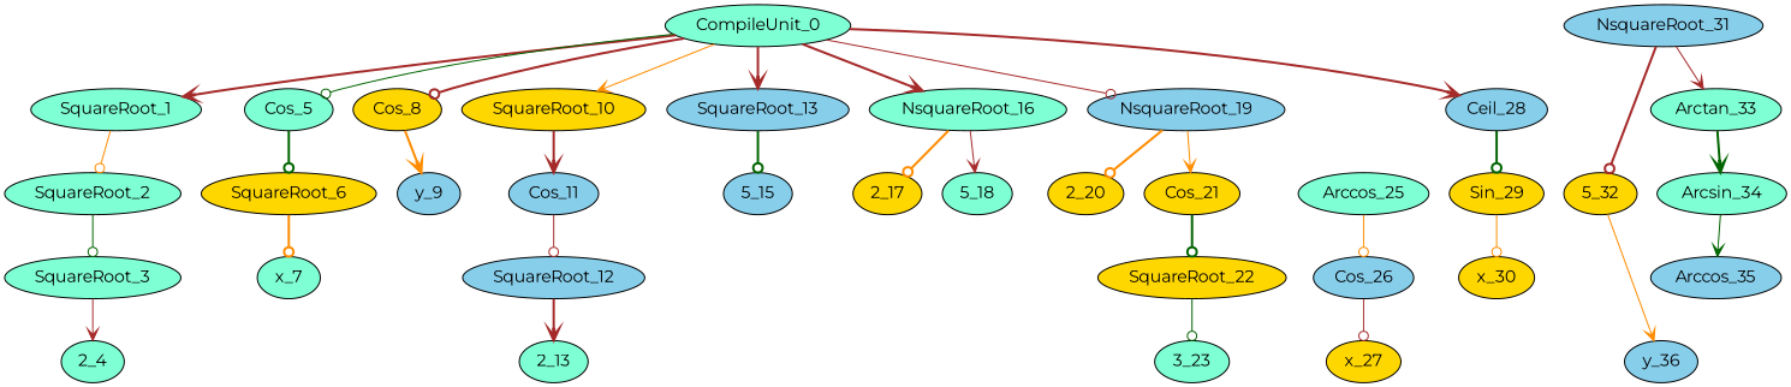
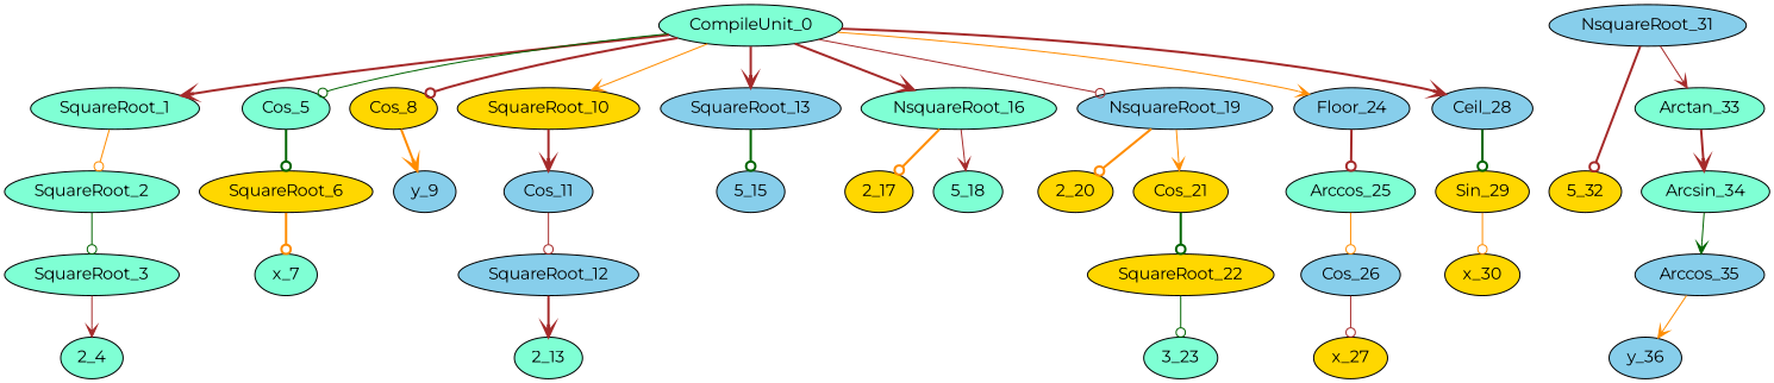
  digraph {
    fontname=Montserrat
    node [fillcolor=aquamarine fontname=Montserrat style=filled]
    edge [arrowhead=odot color=brown fontname=Montserrat style=bold]
    CompileUnit_0
    SquareRoot_1
    Cos_5
    Cos_8 [fillcolor=gold]
    SquareRoot_10 [fillcolor=gold]
    n6 [fillcolor=skyblue label=SquareRoot_13]
    NsquareRoot_16
    NsquareRoot_19 [fillcolor=skyblue]
+   Floor_24 [fillcolor=skyblue]
    Ceil_28 [fillcolor=skyblue]
    SquareRoot_2
    SquareRoot_6 [fillcolor=gold]
    y_9 [fillcolor=skyblue]
    Cos_11 [fillcolor=skyblue]
    "5_15" [fillcolor=skyblue]
    "2_17" [fillcolor=gold]
    "5_18"
    "2_20" [fillcolor=gold]
    Cos_21 [fillcolor=gold]
    Arccos_25
    Sin_29 [fillcolor=gold]
    NsquareRoot_31 [fillcolor=skyblue]
    "5_32" [fillcolor=gold]
    Arctan_33
    SquareRoot_3
    "2_4"
    x_7
    SquareRoot_12 [fillcolor=skyblue]
    "2_13"
    SquareRoot_22 [fillcolor=gold]
    "3_23"
    Cos_26 [fillcolor=skyblue]
    x_27 [fillcolor=gold]
    x_30 [fillcolor=gold]
    Arcsin_34
    Arccos_35 [fillcolor=skyblue]
    y_36 [fillcolor=skyblue]
    CompileUnit_0 -> SquareRoot_1 [arrowhead=vee]
    CompileUnit_0 -> Cos_5 [color=darkgreen style=solid]
    CompileUnit_0 -> Cos_8
    CompileUnit_0 -> SquareRoot_10 [arrowhead=vee color=darkorange style=solid]
    CompileUnit_0 -> n6 [arrowhead=vee]
    CompileUnit_0 -> NsquareRoot_16 [arrowhead=vee]
    CompileUnit_0 -> NsquareRoot_19 [style=solid]
+   CompileUnit_0 -> Floor_24 [arrowhead=vee color=darkorange style=solid]
    CompileUnit_0 -> Ceil_28 [arrowhead=vee]
    SquareRoot_1 -> SquareRoot_2 [color=darkorange style=solid]
    Cos_5 -> SquareRoot_6 [color=darkgreen]
    Cos_8 -> y_9 [arrowhead=vee color=darkorange]
    SquareRoot_10 -> Cos_11 [arrowhead=vee]
    n6 -> "5_15" [color=darkgreen]
    NsquareRoot_16 -> "2_17" [color=darkorange]
    NsquareRoot_16 -> "5_18" [arrowhead=vee style=solid]
    NsquareRoot_19 -> "2_20" [color=darkorange]
    NsquareRoot_19 -> Cos_21 [arrowhead=vee color=darkorange style=solid]
+   Floor_24 -> Arccos_25
    Ceil_28 -> Sin_29 [color=darkgreen]
    SquareRoot_2 -> SquareRoot_3 [color=darkgreen style=solid]
    SquareRoot_6 -> x_7 [color=darkorange]
    Cos_11 -> SquareRoot_12 [style=solid]
    Cos_21 -> SquareRoot_22 [color=darkgreen]
    Arccos_25 -> Cos_26 [color=darkorange style=solid]
    Sin_29 -> x_30 [color=darkorange style=solid]
    NsquareRoot_31 -> "5_32"
    NsquareRoot_31 -> Arctan_33 [arrowhead=vee style=solid]
-   Arctan_33 -> Arcsin_34 [arrowhead=vee color=darkgreen]
+   Arctan_33 -> Arcsin_34 [arrowhead=vee]
    SquareRoot_3 -> "2_4" [arrowhead=vee style=solid]
    SquareRoot_12 -> "2_13" [arrowhead=vee]
    SquareRoot_22 -> "3_23" [color=darkgreen style=solid]
    Cos_26 -> x_27 [style=solid]
    Arcsin_34 -> Arccos_35 [arrowhead=vee color=darkgreen style=solid]
-   "5_32" -> y_36 [arrowhead=vee color=darkorange style=solid]
+   Arccos_35 -> y_36 [arrowhead=vee color=darkorange style=solid]
  }
